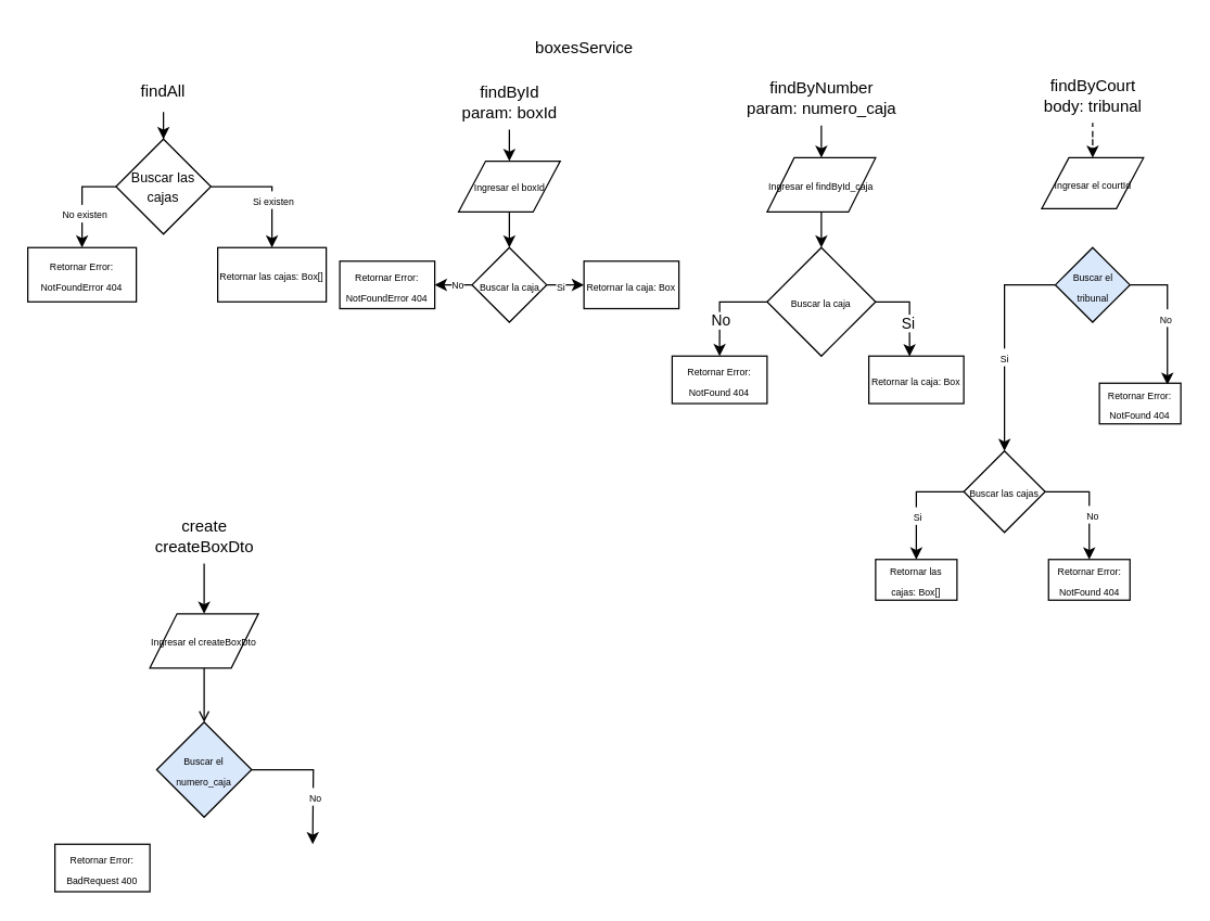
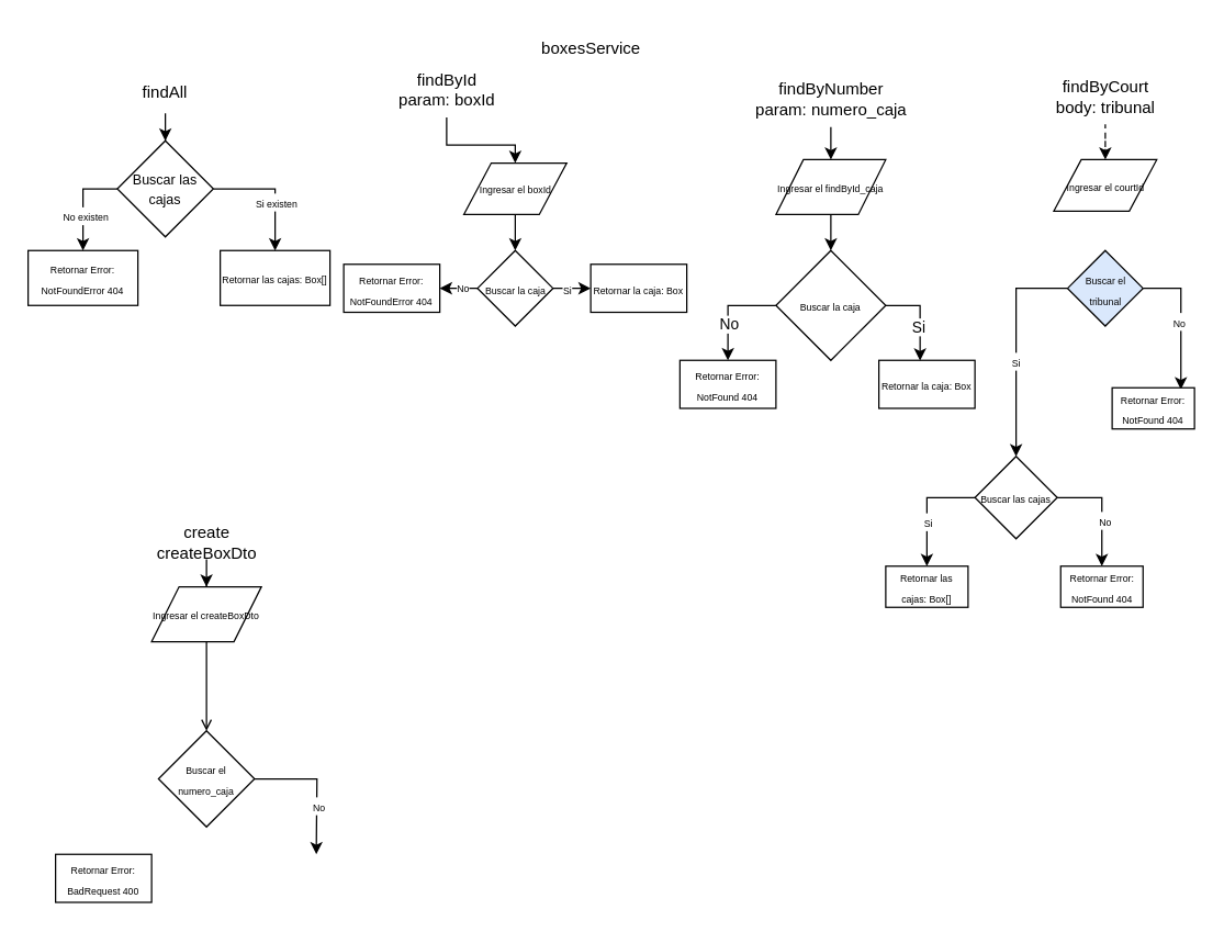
  <mxCell id="0" />
  <mxCell id="1" parent="0" />
  <mxCell id="2" value="boxesService" style="text;html=1;align=center;verticalAlign=middle;resizable=0;points=[];autosize=1;strokeColor=none;fillColor=none;" vertex="1" parent="1"><mxGeometry x="380" y="20" width="100" height="30" as="geometry" /></mxCell>
  <mxCell id="3" style="edgeStyle=orthogonalEdgeStyle;rounded=0;orthogonalLoop=1;jettySize=auto;html=1;" edge="1" parent="1" source="4" target="9"><mxGeometry relative="1" as="geometry"><mxPoint x="120" y="102" as="targetPoint" /></mxGeometry></mxCell>
  <mxCell id="4" value="findAll" style="text;html=1;align=center;verticalAlign=middle;whiteSpace=wrap;rounded=0;" vertex="1" parent="1"><mxGeometry x="90" y="52" width="60" height="30" as="geometry" /></mxCell>
  <mxCell id="5" style="edgeStyle=orthogonalEdgeStyle;rounded=0;orthogonalLoop=1;jettySize=auto;html=1;" edge="1" parent="1" source="9" target="10"><mxGeometry relative="1" as="geometry"><mxPoint x="50" y="192" as="targetPoint" /><Array as="points"><mxPoint x="60" y="137" /></Array></mxGeometry></mxCell>
  <mxCell id="6" value="&lt;font style=&quot;font-size: 7px;&quot;&gt;No existen&lt;br&gt;&lt;/font&gt;" style="edgeLabel;html=1;align=center;verticalAlign=middle;resizable=0;points=[];" vertex="1" connectable="0" parent="5"><mxGeometry x="0.517" y="1" relative="1" as="geometry"><mxPoint y="-9" as="offset" /></mxGeometry></mxCell>
  <mxCell id="7" style="edgeStyle=orthogonalEdgeStyle;rounded=0;orthogonalLoop=1;jettySize=auto;html=1;" edge="1" parent="1" source="9" target="11"><mxGeometry relative="1" as="geometry"><mxPoint x="190" y="182" as="targetPoint" /></mxGeometry></mxCell>
  <mxCell id="8" value="&lt;font style=&quot;font-size: 7px;&quot;&gt;Si existen&lt;br&gt;&lt;/font&gt;" style="edgeLabel;html=1;align=center;verticalAlign=middle;resizable=0;points=[];" vertex="1" connectable="0" parent="7"><mxGeometry x="0.205" relative="1" as="geometry"><mxPoint as="offset" /></mxGeometry></mxCell>
  <mxCell id="9" value="&lt;font style=&quot;font-size: 10px;&quot;&gt;Buscar las cajas&lt;br&gt;&lt;/font&gt;" style="rhombus;whiteSpace=wrap;html=1;" vertex="1" parent="1"><mxGeometry x="85" y="102" width="70" height="70" as="geometry" /></mxCell>
  <mxCell id="10" value="&lt;font style=&quot;font-size: 7px;&quot;&gt;Retornar Error: NotFoundError 404&lt;br&gt;&lt;/font&gt;" style="rounded=0;whiteSpace=wrap;html=1;" vertex="1" parent="1"><mxGeometry y="182" width="80" height="40" as="geometry" x="20" /></mxCell>
  <mxCell id="11" value="&lt;font style=&quot;font-size: 7px;&quot;&gt;Retornar las cajas: Box[]&lt;br&gt;&lt;/font&gt;" style="rounded=0;whiteSpace=wrap;html=1;" vertex="1" parent="1"><mxGeometry x="160" y="182" width="80" height="40" as="geometry" /></mxCell>
  <mxCell id="12" style="edgeStyle=orthogonalEdgeStyle;rounded=0;orthogonalLoop=1;jettySize=auto;html=1;" edge="1" parent="1" source="13" target="15"><mxGeometry relative="1" as="geometry"><mxPoint x="375" y="122" as="targetPoint" /></mxGeometry></mxCell>
- <mxCell id="13" value="&lt;div&gt;findById&lt;/div&gt;&lt;div&gt;param: boxId&lt;br&gt;&lt;/div&gt;" style="text;html=1;align=center;verticalAlign=middle;resizable=0;points=[];autosize=1;strokeColor=none;fillColor=none;" vertex="1" parent="1"><mxGeometry x="330" y="55" width="90" height="40" as="geometry" /></mxCell>
+ <mxCell id="13" value="&lt;div&gt;findById&lt;/div&gt;&lt;div&gt;param: boxId&lt;br&gt;&lt;/div&gt;" style="text;html=1;align=center;verticalAlign=middle;resizable=0;points=[];autosize=1;strokeColor=none;fillColor=none;" vertex="1" parent="1"><mxGeometry x="280" y="45" width="90" height="40" as="geometry" /></mxCell>
  <mxCell id="14" style="edgeStyle=orthogonalEdgeStyle;rounded=0;orthogonalLoop=1;jettySize=auto;html=1;" edge="1" parent="1" source="15" target="20"><mxGeometry relative="1" as="geometry"><mxPoint x="375" y="182" as="targetPoint" /></mxGeometry></mxCell>
  <mxCell id="15" value="&lt;font style=&quot;font-size: 7px;&quot;&gt;Ingresar el boxId&lt;br&gt;&lt;/font&gt;" style="shape=parallelogram;perimeter=parallelogramPerimeter;whiteSpace=wrap;html=1;fixedSize=1;" vertex="1" parent="1"><mxGeometry x="337.5" y="118.25" width="75" height="37.5" as="geometry" /></mxCell>
  <mxCell id="16" style="edgeStyle=orthogonalEdgeStyle;rounded=0;orthogonalLoop=1;jettySize=auto;html=1;" edge="1" parent="1" source="20" target="21"><mxGeometry relative="1" as="geometry"><mxPoint x="320" y="209.5" as="targetPoint" /></mxGeometry></mxCell>
  <mxCell id="17" value="&lt;font style=&quot;font-size: 7px;&quot;&gt;No&lt;/font&gt;" style="edgeLabel;html=1;align=center;verticalAlign=middle;resizable=0;points=[];" vertex="1" connectable="0" parent="16"><mxGeometry x="0.375" y="-1" relative="1" as="geometry"><mxPoint as="offset" /></mxGeometry></mxCell>
  <mxCell id="18" style="edgeStyle=orthogonalEdgeStyle;rounded=0;orthogonalLoop=1;jettySize=auto;html=1;" edge="1" parent="1" source="20" target="22"><mxGeometry relative="1" as="geometry"><mxPoint x="440" y="209.5" as="targetPoint" /></mxGeometry></mxCell>
  <mxCell id="19" value="&lt;font style=&quot;font-size: 7px;&quot;&gt;Si&lt;/font&gt;" style="edgeLabel;html=1;align=center;verticalAlign=middle;resizable=0;points=[];" vertex="1" connectable="0" parent="18"><mxGeometry x="-0.162" relative="1" as="geometry"><mxPoint x="-8" as="offset" /></mxGeometry></mxCell>
  <mxCell id="20" value="&lt;font style=&quot;font-size: 7px;&quot;&gt;Buscar la caja&lt;br&gt;&lt;/font&gt;" style="rhombus;whiteSpace=wrap;html=1;" vertex="1" parent="1"><mxGeometry x="347.5" y="182" width="55" height="55" as="geometry" /></mxCell>
  <mxCell id="21" value="&lt;font style=&quot;font-size: 7px;&quot;&gt;Retornar Error: NotFoundError 404&lt;br&gt;&lt;/font&gt;" style="rounded=0;whiteSpace=wrap;html=1;" vertex="1" parent="1"><mxGeometry x="250" y="192" width="70" height="35" as="geometry" /></mxCell>
  <mxCell id="22" value="&lt;font style=&quot;font-size: 7px;&quot;&gt;Retornar la caja: Box&lt;br&gt;&lt;/font&gt;" style="rounded=0;whiteSpace=wrap;html=1;" vertex="1" parent="1"><mxGeometry x="430" y="192" width="70" height="35" as="geometry" /></mxCell>
  <mxCell id="23" style="edgeStyle=orthogonalEdgeStyle;rounded=0;orthogonalLoop=1;jettySize=auto;html=1;" edge="1" parent="1" source="24" target="26"><mxGeometry relative="1" as="geometry"><mxPoint x="605" y="112" as="targetPoint" /></mxGeometry></mxCell>
  <mxCell id="24" value="&lt;div&gt;findByNumber&lt;/div&gt;&lt;div&gt;param: numero_caja&lt;br&gt;&lt;/div&gt;" style="text;html=1;align=center;verticalAlign=middle;resizable=0;points=[];autosize=1;strokeColor=none;fillColor=none;" vertex="1" parent="1"><mxGeometry x="540" y="52" width="130" height="40" as="geometry" /></mxCell>
  <mxCell id="25" style="edgeStyle=orthogonalEdgeStyle;rounded=0;orthogonalLoop=1;jettySize=auto;html=1;" edge="1" parent="1" source="26" target="31"><mxGeometry relative="1" as="geometry"><mxPoint x="605" y="182" as="targetPoint" /></mxGeometry></mxCell>
  <mxCell id="26" value="&lt;font style=&quot;font-size: 7px;&quot;&gt;Ingresar el findById_caja&lt;/font&gt;" style="shape=parallelogram;perimeter=parallelogramPerimeter;whiteSpace=wrap;html=1;fixedSize=1;" vertex="1" parent="1"><mxGeometry x="565" y="115.75" width="80" height="40" as="geometry" /></mxCell>
  <mxCell id="27" style="edgeStyle=orthogonalEdgeStyle;rounded=0;orthogonalLoop=1;jettySize=auto;html=1;entryX=0.429;entryY=0.007;entryDx=0;entryDy=0;entryPerimeter=0;exitX=1;exitY=0.5;exitDx=0;exitDy=0;" edge="1" parent="1" source="31" target="33"><mxGeometry relative="1" as="geometry"><mxPoint x="670" y="272" as="targetPoint" /></mxGeometry></mxCell>
  <mxCell id="28" value="Si" style="edgeLabel;html=1;align=center;verticalAlign=middle;resizable=0;points=[];" vertex="1" connectable="0" parent="27"><mxGeometry x="0.238" y="-2" relative="1" as="geometry"><mxPoint as="offset" /></mxGeometry></mxCell>
  <mxCell id="29" style="edgeStyle=orthogonalEdgeStyle;rounded=0;orthogonalLoop=1;jettySize=auto;html=1;entryX=0.5;entryY=0;entryDx=0;entryDy=0;" edge="1" parent="1" source="31" target="32"><mxGeometry relative="1" as="geometry"><mxPoint x="530" y="272" as="targetPoint" /><Array as="points"><mxPoint x="530" y="222" /></Array></mxGeometry></mxCell>
  <mxCell id="30" value="No" style="edgeLabel;html=1;align=center;verticalAlign=middle;resizable=0;points=[];" vertex="1" connectable="0" parent="29"><mxGeometry x="0.275" relative="1" as="geometry"><mxPoint as="offset" /></mxGeometry></mxCell>
  <mxCell id="31" value="&lt;font style=&quot;font-size: 7px;&quot;&gt;Buscar la caja&lt;/font&gt;" style="rhombus;whiteSpace=wrap;html=1;" vertex="1" parent="1"><mxGeometry x="565" y="182" width="80" height="80" as="geometry" /></mxCell>
  <mxCell id="32" value="&lt;font style=&quot;font-size: 7px;&quot;&gt;Retornar Error: NotFound 404&lt;font style=&quot;font-size: 7px;&quot;&gt;&lt;br&gt;&lt;/font&gt;&lt;/font&gt;" style="rounded=0;whiteSpace=wrap;html=1;" vertex="1" parent="1"><mxGeometry x="495" y="262" width="70" height="35" as="geometry" /></mxCell>
  <mxCell id="33" value="&lt;font style=&quot;font-size: 7px;&quot;&gt;Retornar la caja: Box&lt;font style=&quot;font-size: 7px;&quot;&gt;&lt;br&gt;&lt;/font&gt;&lt;/font&gt;" style="rounded=0;whiteSpace=wrap;html=1;" vertex="1" parent="1"><mxGeometry x="640" y="262" width="70" height="35" as="geometry" /></mxCell>
  <mxCell id="34" style="edgeStyle=orthogonalEdgeStyle;rounded=0;orthogonalLoop=1;jettySize=auto;html=1;dashed=1;" edge="1" parent="1" source="35" target="36"><mxGeometry relative="1" as="geometry"><mxPoint x="805" y="112" as="targetPoint" /></mxGeometry></mxCell>
  <mxCell id="35" value="&lt;div&gt;findByCourt&lt;/div&gt;&lt;div&gt;body: tribunal&lt;br&gt;&lt;/div&gt;" style="text;html=1;align=center;verticalAlign=middle;resizable=0;points=[];autosize=1;strokeColor=none;fillColor=none;" vertex="1" parent="1"><mxGeometry x="755" y="50" width="100" height="40" as="geometry" /></mxCell>
  <mxCell id="36" value="&lt;font style=&quot;font-size: 7px;&quot;&gt;Ingresar el courtId&lt;br&gt;&lt;/font&gt;" style="shape=parallelogram;perimeter=parallelogramPerimeter;whiteSpace=wrap;html=1;fixedSize=1;" vertex="1" parent="1"><mxGeometry x="767.5" y="115.75" width="75" height="37.5" as="geometry" /></mxCell>
  <mxCell id="37" style="edgeStyle=orthogonalEdgeStyle;rounded=0;orthogonalLoop=1;jettySize=auto;html=1;" edge="1" parent="1" source="41" target="47"><mxGeometry relative="1" as="geometry"><mxPoint x="740" y="312" as="targetPoint" /></mxGeometry></mxCell>
  <mxCell id="38" value="&lt;font style=&quot;font-size: 7px;&quot;&gt;Si&lt;/font&gt;" style="edgeLabel;html=1;align=center;verticalAlign=middle;resizable=0;points=[];" vertex="1" connectable="0" parent="37"><mxGeometry x="0.127" y="-1" relative="1" as="geometry"><mxPoint as="offset" /></mxGeometry></mxCell>
  <mxCell id="39" style="edgeStyle=orthogonalEdgeStyle;rounded=0;orthogonalLoop=1;jettySize=auto;html=1;exitX=1;exitY=0.5;exitDx=0;exitDy=0;entryX=0.835;entryY=0.04;entryDx=0;entryDy=0;entryPerimeter=0;" edge="1" parent="1" source="41" target="42"><mxGeometry relative="1" as="geometry"><mxPoint x="860" y="282" as="targetPoint" /></mxGeometry></mxCell>
  <mxCell id="40" value="&lt;font style=&quot;font-size: 7px;&quot;&gt;No&lt;/font&gt;" style="edgeLabel;html=1;align=center;verticalAlign=middle;resizable=0;points=[];" vertex="1" connectable="0" parent="39"><mxGeometry x="0.035" y="-2" relative="1" as="geometry"><mxPoint as="offset" /></mxGeometry></mxCell>
  <mxCell id="41" value="&lt;font style=&quot;font-size: 7px;&quot;&gt;Buscar el tribunal&lt;/font&gt;" style="rhombus;whiteSpace=wrap;html=1;fillColor=#dae8fc;" vertex="1" parent="1"><mxGeometry x="777.5" y="182" width="55" height="55" as="geometry" /></mxCell>
  <mxCell id="42" value="&lt;font style=&quot;font-size: 7px;&quot;&gt;Retornar Error: NotFound 404&lt;br&gt;&lt;/font&gt;" style="rounded=0;whiteSpace=wrap;html=1;" vertex="1" parent="1"><mxGeometry x="810" y="282" width="60" height="30" as="geometry" /></mxCell>
  <mxCell id="43" style="edgeStyle=orthogonalEdgeStyle;rounded=0;orthogonalLoop=1;jettySize=auto;html=1;" edge="1" parent="1" source="47" target="48"><mxGeometry relative="1" as="geometry"><mxPoint x="800" y="412" as="targetPoint" /></mxGeometry></mxCell>
  <mxCell id="44" value="&lt;font style=&quot;font-size: 7px;&quot;&gt;No&lt;/font&gt;" style="edgeLabel;html=1;align=center;verticalAlign=middle;resizable=0;points=[];" vertex="1" connectable="0" parent="43"><mxGeometry x="0.197" y="2" relative="1" as="geometry"><mxPoint as="offset" /></mxGeometry></mxCell>
  <mxCell id="45" style="edgeStyle=orthogonalEdgeStyle;rounded=0;orthogonalLoop=1;jettySize=auto;html=1;" edge="1" parent="1" source="47" target="49"><mxGeometry relative="1" as="geometry"><mxPoint x="680" y="412" as="targetPoint" /></mxGeometry></mxCell>
  <mxCell id="46" value="&lt;font style=&quot;font-size: 7px;&quot;&gt;Si&lt;/font&gt;" style="edgeLabel;html=1;align=center;verticalAlign=middle;resizable=0;points=[];" vertex="1" connectable="0" parent="45"><mxGeometry x="0.217" relative="1" as="geometry"><mxPoint as="offset" /></mxGeometry></mxCell>
  <mxCell id="47" value="&lt;font style=&quot;font-size: 7px;&quot;&gt;Buscar las cajas&lt;br&gt;&lt;/font&gt;" style="rhombus;whiteSpace=wrap;html=1;" vertex="1" parent="1"><mxGeometry x="710" y="332" width="60" height="60" as="geometry" /></mxCell>
  <mxCell id="48" value="&lt;font style=&quot;font-size: 7px;&quot;&gt;Retornar Error: NotFound 404&lt;br&gt;&lt;/font&gt;" style="rounded=0;whiteSpace=wrap;html=1;" vertex="1" parent="1"><mxGeometry x="772.5" y="412" width="60" height="30" as="geometry" /></mxCell>
  <mxCell id="49" value="&lt;font style=&quot;font-size: 7px;&quot;&gt;Retornar las cajas: Box[]&lt;br&gt;&lt;/font&gt;" style="rounded=0;whiteSpace=wrap;html=1;" vertex="1" parent="1"><mxGeometry x="645" y="412" width="60" height="30" as="geometry" /></mxCell>
  <mxCell id="50" style="edgeStyle=orthogonalEdgeStyle;rounded=0;orthogonalLoop=1;jettySize=auto;html=1;" edge="1" parent="1" source="51" target="53"><mxGeometry relative="1" as="geometry"><mxPoint x="150" y="452" as="targetPoint" /></mxGeometry></mxCell>
  <mxCell id="51" value="&lt;div&gt;create&lt;/div&gt;&lt;div&gt;createBoxDto&lt;br&gt;&lt;/div&gt;" style="text;html=1;align=center;verticalAlign=middle;resizable=0;points=[];autosize=1;strokeColor=none;fillColor=none;" vertex="1" parent="1"><mxGeometry x="100" y="375" width="100" height="40" as="geometry" /></mxCell>
  <mxCell id="52" style="edgeStyle=orthogonalEdgeStyle;rounded=0;orthogonalLoop=1;jettySize=auto;html=1;endArrow=open;" edge="1" parent="1" source="53" target="56"><mxGeometry relative="1" as="geometry"><mxPoint x="150" y="552" as="targetPoint" /></mxGeometry></mxCell>
- <mxCell id="53" value="&lt;font style=&quot;font-size: 7px;&quot;&gt;Ingresar el createBoxDto&lt;/font&gt;" style="shape=parallelogram;perimeter=parallelogramPerimeter;whiteSpace=wrap;html=1;fixedSize=1;" vertex="1" parent="1"><mxGeometry x="110" y="452" width="80" height="40" as="geometry" /></mxCell>
+ <mxCell id="53" value="&lt;font style=&quot;font-size: 7px;&quot;&gt;Ingresar el createBoxDto&lt;/font&gt;" style="shape=parallelogram;perimeter=parallelogramPerimeter;whiteSpace=wrap;html=1;fixedSize=1;" vertex="1" parent="1"><mxGeometry x="110" y="427" width="80" height="40" as="geometry" /></mxCell>
  <mxCell id="54" style="edgeStyle=orthogonalEdgeStyle;rounded=0;orthogonalLoop=1;jettySize=auto;html=1;" edge="1" parent="1" source="56"><mxGeometry relative="1" as="geometry"><mxPoint x="230" y="622" as="targetPoint" /></mxGeometry></mxCell>
  <mxCell id="55" value="&lt;font style=&quot;font-size: 7px;&quot;&gt;No&lt;/font&gt;" style="edgeLabel;html=1;align=center;verticalAlign=middle;resizable=0;points=[];" vertex="1" connectable="0" parent="54"><mxGeometry x="0.295" y="1" relative="1" as="geometry"><mxPoint as="offset" /></mxGeometry></mxCell>
- <mxCell id="56" value="&lt;font style=&quot;font-size: 7px;&quot;&gt;Buscar el numero_caja&lt;br&gt;&lt;/font&gt;" style="rhombus;whiteSpace=wrap;html=1;fillColor=#dae8fc;" vertex="1" parent="1"><mxGeometry x="115" y="532" width="70" height="70" as="geometry" /></mxCell>
+ <mxCell id="56" value="&lt;font style=&quot;font-size: 7px;&quot;&gt;Buscar el numero_caja&lt;br&gt;&lt;/font&gt;" style="rhombus;whiteSpace=wrap;html=1;" vertex="1" parent="1"><mxGeometry x="115" y="532" width="70" height="70" as="geometry" /></mxCell>
  <mxCell id="57" value="&lt;font style=&quot;font-size: 7px;&quot;&gt;Retornar Error: BadRequest 400&lt;br&gt;&lt;/font&gt;" style="rounded=0;whiteSpace=wrap;html=1;" vertex="1" parent="1"><mxGeometry x="40" y="622" width="70" height="35" as="geometry" /></mxCell>
